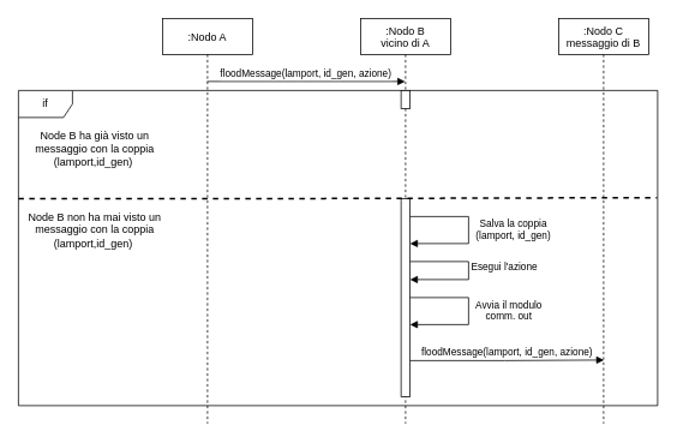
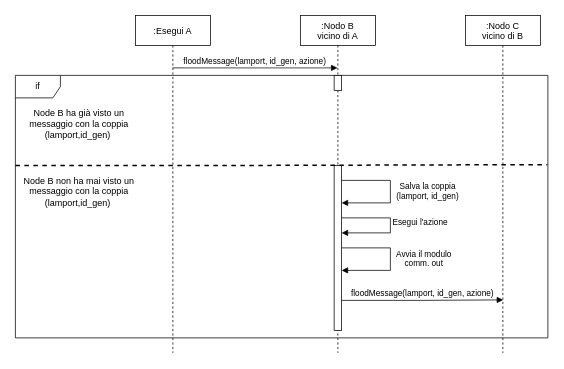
  <mxCell id="0" />
  <mxCell id="1" parent="0" />
  <mxCell id="2" value="if" style="shape=umlFrame;whiteSpace=wrap;html=1;" vertex="1" parent="1"><mxGeometry x="20" y="100" width="710" height="350" as="geometry" /></mxCell>
- <mxCell id="3" value=":Nodo A" style="shape=umlLifeline;perimeter=lifelinePerimeter;container=1;collapsible=0;recursiveResize=0;rounded=0;shadow=0;strokeWidth=1;" vertex="1" parent="1"><mxGeometry x="180" y="20" width="100" height="450" as="geometry" /></mxCell>
+ <mxCell id="3" value=":Esegui A" style="shape=umlLifeline;perimeter=lifelinePerimeter;container=1;collapsible=0;recursiveResize=0;rounded=0;shadow=0;strokeWidth=1;" vertex="1" parent="1"><mxGeometry x="180" y="20" width="100" height="450" as="geometry" /></mxCell>
  <mxCell id="4" value=":Nodo B&#10;vicino di A" style="shape=umlLifeline;perimeter=lifelinePerimeter;container=1;collapsible=0;recursiveResize=0;rounded=0;shadow=0;strokeWidth=1;" vertex="1" parent="1"><mxGeometry x="400" y="20" width="100" height="450" as="geometry" /></mxCell>
  <mxCell id="5" value="" style="points=[];perimeter=orthogonalPerimeter;rounded=0;shadow=0;strokeWidth=1;" vertex="1" parent="4"><mxGeometry x="45" y="80" width="10" height="20" as="geometry" /></mxCell>
  <mxCell id="6" value="" style="points=[];perimeter=orthogonalPerimeter;rounded=0;shadow=0;strokeWidth=1;" vertex="1" parent="4"><mxGeometry x="45" y="200" width="10" height="220" as="geometry" /></mxCell>
  <mxCell id="7" value="Salva la coppia &#10;(lamport, id_gen)" style="verticalAlign=bottom;endArrow=block;shadow=0;strokeWidth=1;rounded=0;" edge="1" parent="4" source="6" target="6"><mxGeometry x="0.188" y="-50" relative="1" as="geometry"><mxPoint x="140" y="300" as="sourcePoint" /><mxPoint x="57" y="320" as="targetPoint" /><Array as="points"><mxPoint x="120" y="220" /><mxPoint x="120" y="250" /></Array><mxPoint x="50" y="50" as="offset" /></mxGeometry></mxCell>
  <mxCell id="8" value="Esegui l'azione" style="verticalAlign=bottom;endArrow=block;shadow=0;strokeWidth=1;rounded=0;" edge="1" parent="4" source="6" target="6"><mxGeometry x="0.065" y="40" relative="1" as="geometry"><mxPoint x="60.56" y="320" as="sourcePoint" /><mxPoint x="60.0" y="350.48" as="targetPoint" /><Array as="points"><mxPoint x="120" y="270" /><mxPoint x="120" y="290" /></Array><mxPoint as="offset" /></mxGeometry></mxCell>
  <mxCell id="9" value="Avvia il modulo &#10;comm. out" style="verticalAlign=bottom;endArrow=block;shadow=0;strokeWidth=1;rounded=0;" edge="1" parent="4" source="6" target="6"><mxGeometry x="0.19" y="45" relative="1" as="geometry"><mxPoint x="60" y="410" as="sourcePoint" /><mxPoint x="60.36" y="440.04" as="targetPoint" /><Array as="points"><mxPoint x="120" y="310" /><mxPoint x="120" y="340" /></Array><mxPoint x="45" y="-45" as="offset" /></mxGeometry></mxCell>
  <mxCell id="10" value="floodMessage(lamport, id_gen, azione)" style="verticalAlign=bottom;endArrow=block;shadow=0;strokeWidth=1;" edge="1" parent="1" source="3" target="4"><mxGeometry relative="1" as="geometry"><mxPoint x="530" y="179.58" as="sourcePoint" /><mxPoint x="360" y="20" as="targetPoint" /><Array as="points"><mxPoint x="340" y="90" /></Array></mxGeometry></mxCell>
  <mxCell id="11" value="Node B ha già visto un messaggio con la coppia (lamport,id_gen)&amp;nbsp;" style="text;html=1;strokeColor=none;fillColor=none;align=center;verticalAlign=middle;whiteSpace=wrap;rounded=0;" vertex="1" parent="1"><mxGeometry x="30" y="130" width="150" height="70" as="geometry" /></mxCell>
  <mxCell id="12" value="Node B non ha mai visto un messaggio con la coppia (lamport,id_gen)&amp;nbsp;" style="text;html=1;strokeColor=none;fillColor=none;align=center;verticalAlign=middle;whiteSpace=wrap;rounded=0;" vertex="1" parent="1"><mxGeometry x="30" y="220" width="150" height="70" as="geometry" /></mxCell>
- <mxCell id="13" value=":Nodo C&#10;messaggio di B" style="shape=umlLifeline;perimeter=lifelinePerimeter;container=1;collapsible=0;recursiveResize=0;rounded=0;shadow=0;strokeWidth=1;" vertex="1" parent="1"><mxGeometry x="620" y="20" width="100" height="450" as="geometry" /></mxCell>
+ <mxCell id="13" value=":Nodo C&#10;vicino di B" style="shape=umlLifeline;perimeter=lifelinePerimeter;container=1;collapsible=0;recursiveResize=0;rounded=0;shadow=0;strokeWidth=1;" vertex="1" parent="1"><mxGeometry x="620" y="20" width="100" height="450" as="geometry" /></mxCell>
  <mxCell id="14" value="floodMessage(lamport, id_gen, azione)" style="verticalAlign=bottom;endArrow=block;shadow=0;strokeWidth=1;entryX=0.504;entryY=0.843;entryDx=0;entryDy=0;entryPerimeter=0;rounded=0;" edge="1" parent="1" source="6" target="13"><mxGeometry relative="1" as="geometry"><mxPoint x="450" y="530.7" as="sourcePoint" /><mxPoint x="668.3" y="530" as="targetPoint" /><Array as="points"><mxPoint x="560" y="400" /></Array></mxGeometry></mxCell>
  <mxCell id="15" value="" style="endArrow=none;dashed=1;html=1;strokeWidth=2;exitX=0;exitY=0.343;exitDx=0;exitDy=0;exitPerimeter=0;entryX=0.999;entryY=0.34;entryDx=0;entryDy=0;entryPerimeter=0;" edge="1" parent="1" source="2" target="2"><mxGeometry width="50" height="50" relative="1" as="geometry"><mxPoint x="350" y="350" as="sourcePoint" /><mxPoint x="400" y="300" as="targetPoint" /><Array as="points"><mxPoint x="370" y="220" /></Array></mxGeometry></mxCell>
